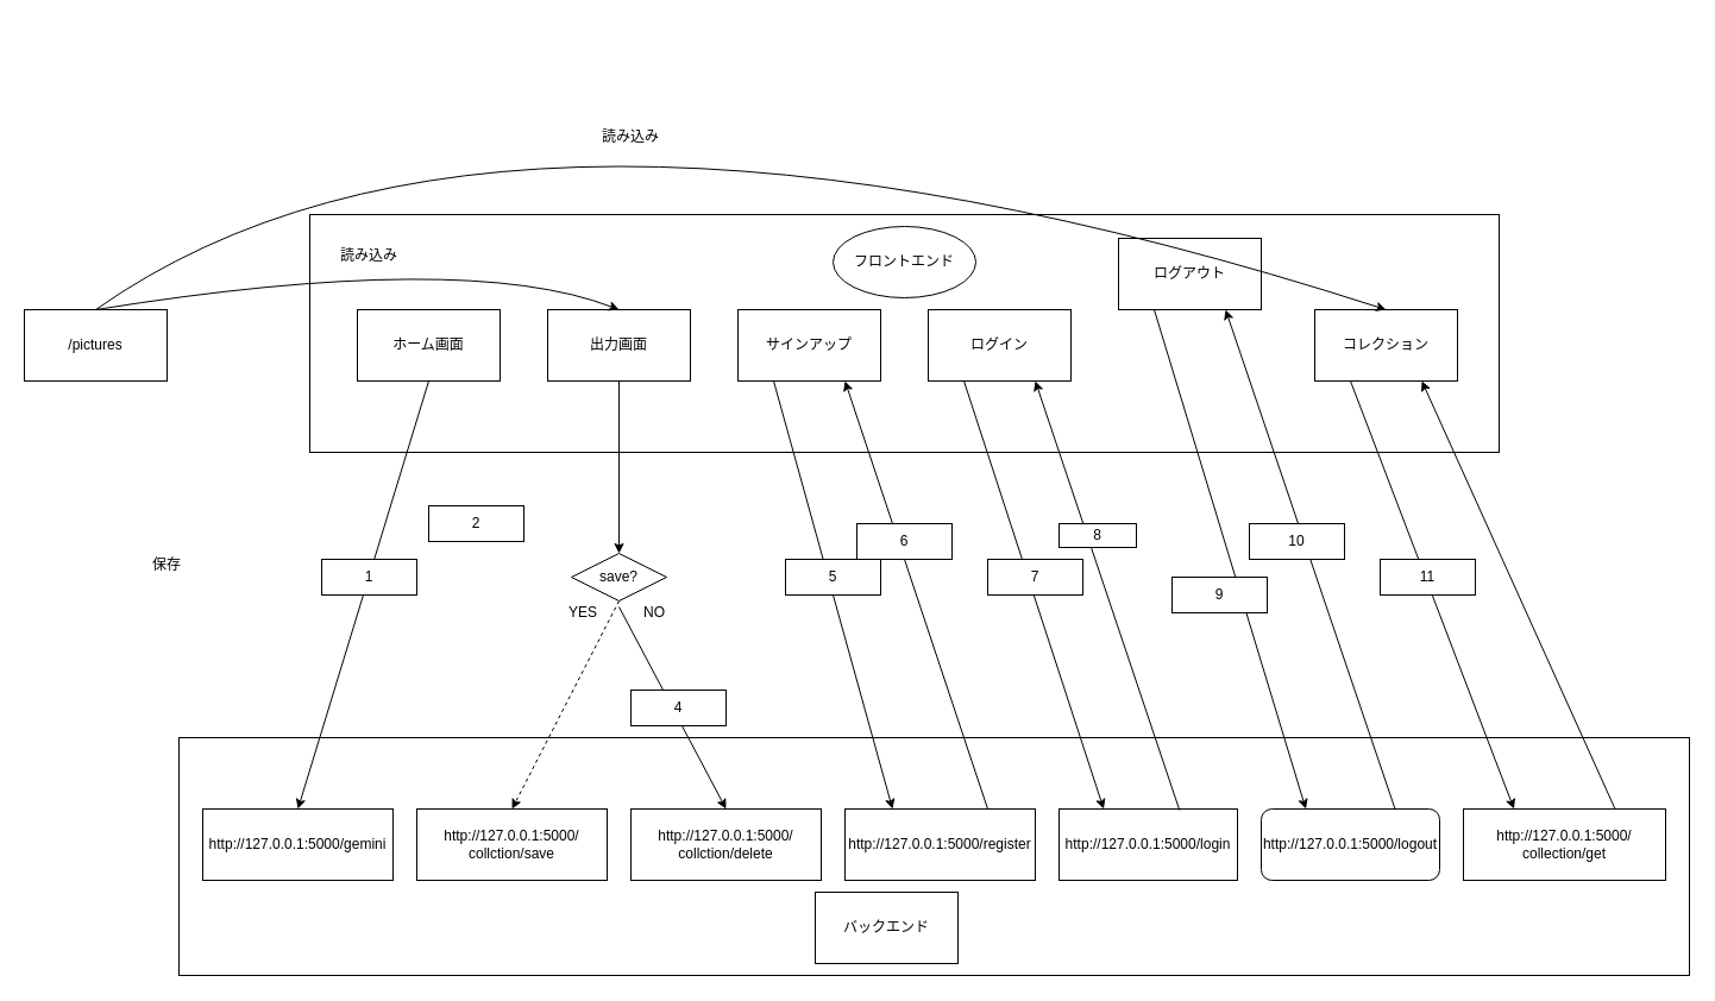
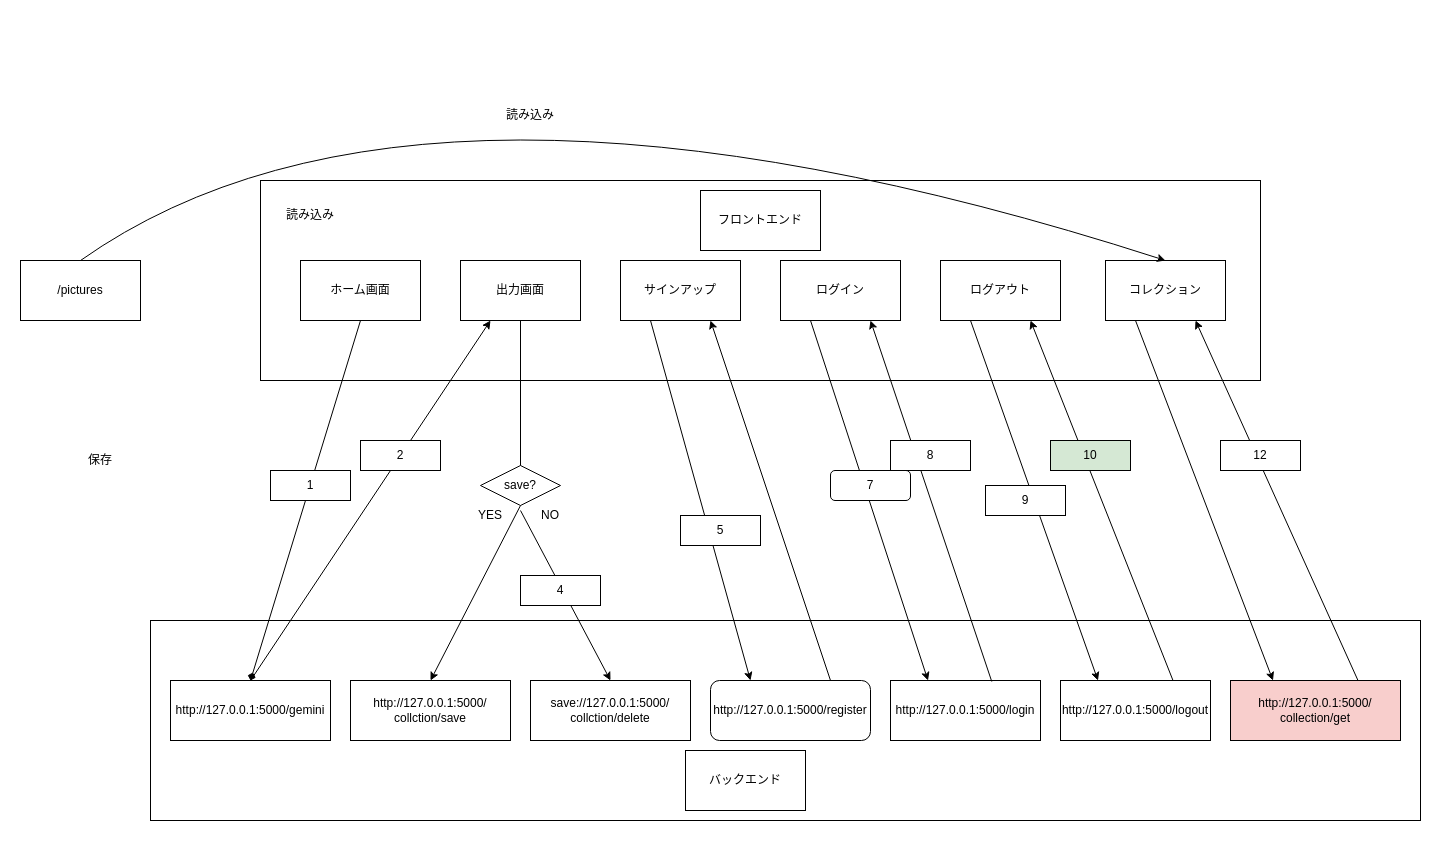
  <mxCell id="0" />
  <mxCell id="1" parent="0" />
  <mxCell id="2" value="" style="rounded=0;whiteSpace=wrap;html=1;" parent="1" vertex="1"><mxGeometry x="260" width="1000" height="200" as="geometry" y="180" /></mxCell>
  <mxCell id="3" value="コレクション" style="rounded=0;whiteSpace=wrap;html=1;" parent="1" vertex="1"><mxGeometry x="1105" y="260" width="120" height="60" as="geometry" /></mxCell>
  <mxCell id="4" value="ログイン" style="rounded=0;whiteSpace=wrap;html=1;" parent="1" vertex="1"><mxGeometry x="780" y="260" width="120" height="60" as="geometry" /></mxCell>
  <mxCell id="5" value="サインアップ" style="rounded=0;whiteSpace=wrap;html=1;" parent="1" vertex="1"><mxGeometry x="620" y="260" width="120" height="60" as="geometry" /></mxCell>
  <mxCell id="6" value="ホーム画面" style="rounded=0;whiteSpace=wrap;html=1;" parent="1" vertex="1"><mxGeometry x="300" y="260" width="120" height="60" as="geometry" /></mxCell>
- <mxCell id="7" value="フロントエンド" style="ellipse;whiteSpace=wrap;html=1;" parent="1" vertex="1"><mxGeometry x="700" y="190" width="120" height="60" as="geometry" /></mxCell>
+ <mxCell id="7" value="フロントエンド" style="rounded=0;whiteSpace=wrap;html=1;" parent="1" vertex="1"><mxGeometry x="700" y="190" width="120" height="60" as="geometry" /></mxCell>
  <mxCell id="8" value="" style="rounded=0;whiteSpace=wrap;html=1;" parent="1" vertex="1"><mxGeometry x="150" y="620" width="1270" height="200" as="geometry" /></mxCell>
- <mxCell id="9" value="http://127.0.0.1:5000/&lt;div&gt;collection/get&lt;/div&gt;" style="rounded=0;whiteSpace=wrap;html=1;" parent="1" vertex="1"><mxGeometry x="1230" y="680" width="170" height="60" as="geometry" /></mxCell>
+ <mxCell id="9" value="http://127.0.0.1:5000/&lt;div&gt;collection/get&lt;/div&gt;" style="rounded=0;whiteSpace=wrap;html=1;fillColor=#f8cecc;" parent="1" vertex="1"><mxGeometry x="1230" y="680" width="170" height="60" as="geometry" /></mxCell>
  <mxCell id="10" value="http://127.0.0.1:5000/login" style="rounded=0;whiteSpace=wrap;html=1;" parent="1" vertex="1"><mxGeometry x="890" y="680" width="150" height="60" as="geometry" /></mxCell>
- <mxCell id="11" value="http://127.0.0.1:5000/register" style="rounded=0;whiteSpace=wrap;html=1;" parent="1" vertex="1"><mxGeometry x="710" y="680" width="160" height="60" as="geometry" /></mxCell>
+ <mxCell id="11" value="http://127.0.0.1:5000/register" style="whiteSpace=wrap;html=1;rounded=1;" parent="1" vertex="1"><mxGeometry x="710" y="680" width="160" height="60" as="geometry" /></mxCell>
  <mxCell id="12" value="http://127.0.0.1:5000/gemini" style="rounded=0;whiteSpace=wrap;html=1;" parent="1" vertex="1"><mxGeometry x="170" y="680" width="160" height="60" as="geometry" /></mxCell>
  <mxCell id="13" value="バックエンド" style="rounded=0;whiteSpace=wrap;html=1;" parent="1" vertex="1"><mxGeometry x="685" y="750" width="120" height="60" as="geometry" /></mxCell>
- <mxCell id="14" value="ログアウト" style="rounded=0;whiteSpace=wrap;html=1;" parent="1" vertex="1"><mxGeometry x="940" y="200" width="120" height="60" as="geometry" /></mxCell>
- <mxCell id="15" value="http://127.0.0.1:5000/logout" style="whiteSpace=wrap;html=1;rounded=1;" parent="1" vertex="1"><mxGeometry x="1060" y="680" width="150" height="60" as="geometry" /></mxCell>
+ <mxCell id="14" value="ログアウト" style="rounded=0;whiteSpace=wrap;html=1;" parent="1" vertex="1"><mxGeometry x="940" y="260" width="120" height="60" as="geometry" /></mxCell>
+ <mxCell id="15" value="http://127.0.0.1:5000/logout" style="rounded=0;whiteSpace=wrap;html=1;" parent="1" vertex="1"><mxGeometry x="1060" y="680" width="150" height="60" as="geometry" /></mxCell>
  <mxCell id="16" value="出力画面" style="rounded=0;whiteSpace=wrap;html=1;" parent="1" vertex="1"><mxGeometry x="460" y="260" width="120" height="60" as="geometry" /></mxCell>
  <mxCell id="17" value="http://127.0.0.1:5000/&lt;div&gt;collction/save&lt;/div&gt;" style="rounded=0;whiteSpace=wrap;html=1;" parent="1" vertex="1"><mxGeometry x="350" y="680" width="160" height="60" as="geometry" /></mxCell>
- <mxCell id="18" value="http://127.0.0.1:5000/&lt;div&gt;collction/delete&lt;/div&gt;" style="rounded=0;whiteSpace=wrap;html=1;" parent="1" vertex="1"><mxGeometry x="530" y="680" width="160" height="60" as="geometry" /></mxCell>
- <mxCell id="19" value="" style="endArrow=classic;html=1;rounded=0;exitX=0.5;exitY=1;exitDx=0;exitDy=0;entryX=0.5;entryY=0;entryDx=0;entryDy=0;" parent="1" source="6" target="12" edge="1"><mxGeometry width="50" height="50" relative="1" as="geometry"><mxPoint x="680" y="550" as="sourcePoint" /><mxPoint x="730" y="500" as="targetPoint" /></mxGeometry></mxCell>
+ <mxCell id="18" value="save://127.0.0.1:5000/&lt;div&gt;collction/delete&lt;/div&gt;" style="rounded=0;whiteSpace=wrap;html=1;" parent="1" vertex="1"><mxGeometry x="530" y="680" width="160" height="60" as="geometry" /></mxCell>
+ <mxCell id="19" value="" style="endArrow=diamond;html=1;rounded=0;exitX=0.5;exitY=1;exitDx=0;exitDy=0;entryX=0.5;entryY=0;entryDx=0;entryDy=0;" parent="1" source="6" target="12" edge="1"><mxGeometry width="50" height="50" relative="1" as="geometry"><mxPoint x="680" y="550" as="sourcePoint" /><mxPoint x="730" y="500" as="targetPoint" /></mxGeometry></mxCell>
  <mxCell id="20" value="1" style="rounded=0;whiteSpace=wrap;html=1;" parent="1" vertex="1"><mxGeometry x="270" y="470" width="80" height="30" as="geometry" /></mxCell>
- <mxCell id="22" value="2" style="rounded=0;whiteSpace=wrap;html=1;" parent="1" vertex="1"><mxGeometry x="360" y="425" width="80" height="30" as="geometry" /></mxCell>
+ <mxCell id="21" value="" style="endArrow=classic;html=1;rounded=0;entryX=0.25;entryY=1;entryDx=0;entryDy=0;exitX=0.5;exitY=0;exitDx=0;exitDy=0;" parent="1" source="12" target="16" edge="1"><mxGeometry width="50" height="50" relative="1" as="geometry"><mxPoint x="680" y="550" as="sourcePoint" /><mxPoint x="730" y="500" as="targetPoint" /></mxGeometry></mxCell>
+ <mxCell id="22" value="2" style="rounded=0;whiteSpace=wrap;html=1;" parent="1" vertex="1"><mxGeometry x="360" y="440" width="80" height="30" as="geometry" /></mxCell>
  <mxCell id="23" value="save?" style="rhombus;whiteSpace=wrap;html=1;" parent="1" vertex="1"><mxGeometry x="480" y="465" width="80" height="40" as="geometry" /></mxCell>
- <mxCell id="24" value="" style="endArrow=classic;html=1;rounded=0;exitX=0.5;exitY=1;exitDx=0;exitDy=0;entryX=0.5;entryY=0;entryDx=0;entryDy=0;" parent="1" source="16" target="23" edge="1"><mxGeometry width="50" height="50" relative="1" as="geometry"><mxPoint x="680" y="550" as="sourcePoint" /><mxPoint x="730" y="500" as="targetPoint" /></mxGeometry></mxCell>
- <mxCell id="25" value="" style="endArrow=classic;html=1;rounded=0;exitX=0.5;exitY=1;exitDx=0;exitDy=0;entryX=0.5;entryY=0;entryDx=0;entryDy=0;dashed=1;" parent="1" source="23" target="17" edge="1"><mxGeometry width="50" height="50" relative="1" as="geometry"><mxPoint x="680" y="550" as="sourcePoint" /><mxPoint x="730" y="500" as="targetPoint" /></mxGeometry></mxCell>
+ <mxCell id="24" value="" style="endArrow=none;html=1;rounded=0;exitX=0.5;exitY=1;exitDx=0;exitDy=0;entryX=0.5;entryY=0;entryDx=0;entryDy=0;" parent="1" source="16" target="23" edge="1"><mxGeometry width="50" height="50" relative="1" as="geometry"><mxPoint x="680" y="550" as="sourcePoint" /><mxPoint x="730" y="500" as="targetPoint" /></mxGeometry></mxCell>
+ <mxCell id="25" value="" style="endArrow=classic;html=1;rounded=0;exitX=0.5;exitY=1;exitDx=0;exitDy=0;entryX=0.5;entryY=0;entryDx=0;entryDy=0;" parent="1" source="23" target="17" edge="1"><mxGeometry width="50" height="50" relative="1" as="geometry"><mxPoint x="680" y="550" as="sourcePoint" /><mxPoint x="730" y="500" as="targetPoint" /></mxGeometry></mxCell>
  <mxCell id="26" value="" style="endArrow=classic;html=1;rounded=0;entryX=0.5;entryY=0;entryDx=0;entryDy=0;" parent="1" target="18" edge="1"><mxGeometry width="50" height="50" relative="1" as="geometry"><mxPoint x="520" y="510" as="sourcePoint" /><mxPoint x="730" y="500" as="targetPoint" /></mxGeometry></mxCell>
  <mxCell id="27" value="YES" style="text;html=1;align=center;verticalAlign=middle;whiteSpace=wrap;rounded=0;" parent="1" vertex="1"><mxGeometry x="460" y="500" width="60" height="30" as="geometry" /></mxCell>
  <mxCell id="28" value="NO" style="text;html=1;align=center;verticalAlign=middle;whiteSpace=wrap;rounded=0;" parent="1" vertex="1"><mxGeometry x="520" y="500" width="60" height="30" as="geometry" /></mxCell>
- <mxCell id="29" value="4" style="rounded=0;whiteSpace=wrap;html=1;" parent="1" vertex="1"><mxGeometry x="530" y="580" width="80" height="30" as="geometry" /></mxCell>
+ <mxCell id="29" value="4" style="rounded=0;whiteSpace=wrap;html=1;" parent="1" vertex="1"><mxGeometry x="520" y="575" width="80" height="30" as="geometry" /></mxCell>
  <mxCell id="30" value="" style="endArrow=classic;html=1;rounded=0;exitX=0.25;exitY=1;exitDx=0;exitDy=0;entryX=0.25;entryY=0;entryDx=0;entryDy=0;" parent="1" source="5" target="11" edge="1"><mxGeometry width="50" height="50" relative="1" as="geometry"><mxPoint x="750" y="550" as="sourcePoint" /><mxPoint x="800" y="500" as="targetPoint" /></mxGeometry></mxCell>
  <mxCell id="31" value="" style="endArrow=classic;html=1;rounded=0;exitX=0.25;exitY=1;exitDx=0;exitDy=0;entryX=0.25;entryY=0;entryDx=0;entryDy=0;" parent="1" source="4" target="10" edge="1"><mxGeometry width="50" height="50" relative="1" as="geometry"><mxPoint x="815" y="320" as="sourcePoint" /><mxPoint x="940" y="680" as="targetPoint" /></mxGeometry></mxCell>
  <mxCell id="32" value="" style="endArrow=classic;html=1;rounded=0;exitX=0.25;exitY=1;exitDx=0;exitDy=0;entryX=0.25;entryY=0;entryDx=0;entryDy=0;" parent="1" source="14" target="15" edge="1"><mxGeometry width="50" height="50" relative="1" as="geometry"><mxPoint x="750" y="550" as="sourcePoint" /><mxPoint x="800" y="500" as="targetPoint" /></mxGeometry></mxCell>
  <mxCell id="33" value="" style="endArrow=classic;html=1;rounded=0;entryX=0.25;entryY=0;entryDx=0;entryDy=0;exitX=0.25;exitY=1;exitDx=0;exitDy=0;" parent="1" source="3" target="9" edge="1"><mxGeometry width="50" height="50" relative="1" as="geometry"><mxPoint x="750" y="550" as="sourcePoint" /><mxPoint x="800" y="500" as="targetPoint" /></mxGeometry></mxCell>
- <mxCell id="34" value="5" style="rounded=0;whiteSpace=wrap;html=1;" parent="1" vertex="1"><mxGeometry x="660" y="470" width="80" height="30" as="geometry" /></mxCell>
- <mxCell id="35" value="7" style="rounded=0;whiteSpace=wrap;html=1;" parent="1" vertex="1"><mxGeometry x="830" y="470" width="80" height="30" as="geometry" /></mxCell>
+ <mxCell id="34" value="5" style="rounded=0;whiteSpace=wrap;html=1;" parent="1" vertex="1"><mxGeometry x="680" y="515" width="80" height="30" as="geometry" /></mxCell>
+ <mxCell id="35" value="7" style="whiteSpace=wrap;html=1;rounded=1;" parent="1" vertex="1"><mxGeometry x="830" y="470" width="80" height="30" as="geometry" /></mxCell>
  <mxCell id="36" value="" style="endArrow=classic;html=1;rounded=0;entryX=0.75;entryY=1;entryDx=0;entryDy=0;exitX=0.75;exitY=0;exitDx=0;exitDy=0;" parent="1" source="11" target="5" edge="1"><mxGeometry width="50" height="50" relative="1" as="geometry"><mxPoint x="630" y="470" as="sourcePoint" /><mxPoint x="680" y="420" as="targetPoint" /></mxGeometry></mxCell>
- <mxCell id="37" value="6" style="rounded=0;whiteSpace=wrap;html=1;" parent="1" vertex="1"><mxGeometry x="720" y="440" width="80" height="30" as="geometry" /></mxCell>
  <mxCell id="38" value="" style="endArrow=classic;html=1;rounded=0;entryX=0.75;entryY=1;entryDx=0;entryDy=0;exitX=0.675;exitY=0.017;exitDx=0;exitDy=0;exitPerimeter=0;" parent="1" source="10" target="4" edge="1"><mxGeometry width="50" height="50" relative="1" as="geometry"><mxPoint x="810" y="470" as="sourcePoint" /><mxPoint x="860" y="420" as="targetPoint" /></mxGeometry></mxCell>
- <mxCell id="39" value="8" style="rounded=0;whiteSpace=wrap;html=1;" parent="1" vertex="1"><mxGeometry x="890" y="440" width="65" height="20" as="geometry" /></mxCell>
+ <mxCell id="39" value="8" style="rounded=0;whiteSpace=wrap;html=1;" parent="1" vertex="1"><mxGeometry x="890" y="440" width="80" height="30" as="geometry" /></mxCell>
  <mxCell id="40" value="" style="endArrow=classic;html=1;rounded=0;entryX=0.75;entryY=1;entryDx=0;entryDy=0;exitX=0.75;exitY=0;exitDx=0;exitDy=0;" parent="1" source="15" target="14" edge="1"><mxGeometry width="50" height="50" relative="1" as="geometry"><mxPoint x="1100" y="470" as="sourcePoint" /><mxPoint x="1150" y="420" as="targetPoint" /></mxGeometry></mxCell>
  <mxCell id="41" value="9" style="rounded=0;whiteSpace=wrap;html=1;" parent="1" vertex="1"><mxGeometry x="985" y="485" width="80" height="30" as="geometry" /></mxCell>
- <mxCell id="42" value="10" style="rounded=0;whiteSpace=wrap;html=1;" parent="1" vertex="1"><mxGeometry x="1050" y="440" width="80" height="30" as="geometry" /></mxCell>
+ <mxCell id="42" value="10" style="rounded=0;whiteSpace=wrap;html=1;fillColor=#d5e8d4;" parent="1" vertex="1"><mxGeometry x="1050" y="440" width="80" height="30" as="geometry" /></mxCell>
  <mxCell id="43" value="" style="endArrow=classic;html=1;rounded=0;entryX=0.75;entryY=1;entryDx=0;entryDy=0;exitX=0.75;exitY=0;exitDx=0;exitDy=0;" parent="1" source="9" target="3" edge="1"><mxGeometry width="50" height="50" relative="1" as="geometry"><mxPoint x="1070" y="470" as="sourcePoint" /><mxPoint x="1120" y="420" as="targetPoint" /></mxGeometry></mxCell>
- <mxCell id="44" value="11" style="rounded=0;whiteSpace=wrap;html=1;" parent="1" vertex="1"><mxGeometry x="1160" y="470" width="80" height="30" as="geometry" /></mxCell>
+ <mxCell id="45" value="12" style="rounded=0;whiteSpace=wrap;html=1;" parent="1" vertex="1"><mxGeometry x="1220" y="440" width="80" height="30" as="geometry" /></mxCell>
  <mxCell id="46" value="/pictures" style="rounded=0;whiteSpace=wrap;html=1;" vertex="1" parent="1"><mxGeometry x="20" y="260" width="120" height="60" as="geometry" /></mxCell>
- <mxCell id="47" value="保存" style="text;html=1;align=center;verticalAlign=middle;whiteSpace=wrap;rounded=0;" vertex="1" parent="1"><mxGeometry x="110" y="460" width="60" height="30" as="geometry" /></mxCell>
- <mxCell id="48" value="" style="curved=1;endArrow=classic;html=1;exitX=0.5;exitY=0;exitDx=0;exitDy=0;entryX=0.5;entryY=0;entryDx=0;entryDy=0;" edge="1" parent="1" source="46" target="16"><mxGeometry width="50" height="50" relative="1" as="geometry"><mxPoint x="500" y="370" as="sourcePoint" /><mxPoint x="550" y="320" as="targetPoint" /><Array as="points"><mxPoint x="390" y="210" /></Array></mxGeometry></mxCell>
+ <mxCell id="47" value="保存" style="text;html=1;align=center;verticalAlign=middle;whiteSpace=wrap;rounded=0;" vertex="1" parent="1"><mxGeometry x="70" y="445" width="60" height="30" as="geometry" /></mxCell>
  <mxCell id="49" value="" style="curved=1;endArrow=classic;html=1;entryX=0.5;entryY=0;entryDx=0;entryDy=0;" edge="1" parent="1" target="3"><mxGeometry width="50" height="50" relative="1" as="geometry"><mxPoint x="80" y="260" as="sourcePoint" /><mxPoint x="140" y="400" as="targetPoint" /><Array as="points"><mxPoint x="420" y="20" /></Array></mxGeometry></mxCell>
  <mxCell id="50" value="読み込み" style="text;html=1;align=center;verticalAlign=middle;whiteSpace=wrap;rounded=0;" vertex="1" parent="1"><mxGeometry x="500" y="100" width="60" height="30" as="geometry" /></mxCell>
  <mxCell id="51" value="読み込み" style="text;html=1;align=center;verticalAlign=middle;whiteSpace=wrap;rounded=0;" vertex="1" parent="1"><mxGeometry x="280" y="200" width="60" height="30" as="geometry" /></mxCell>
